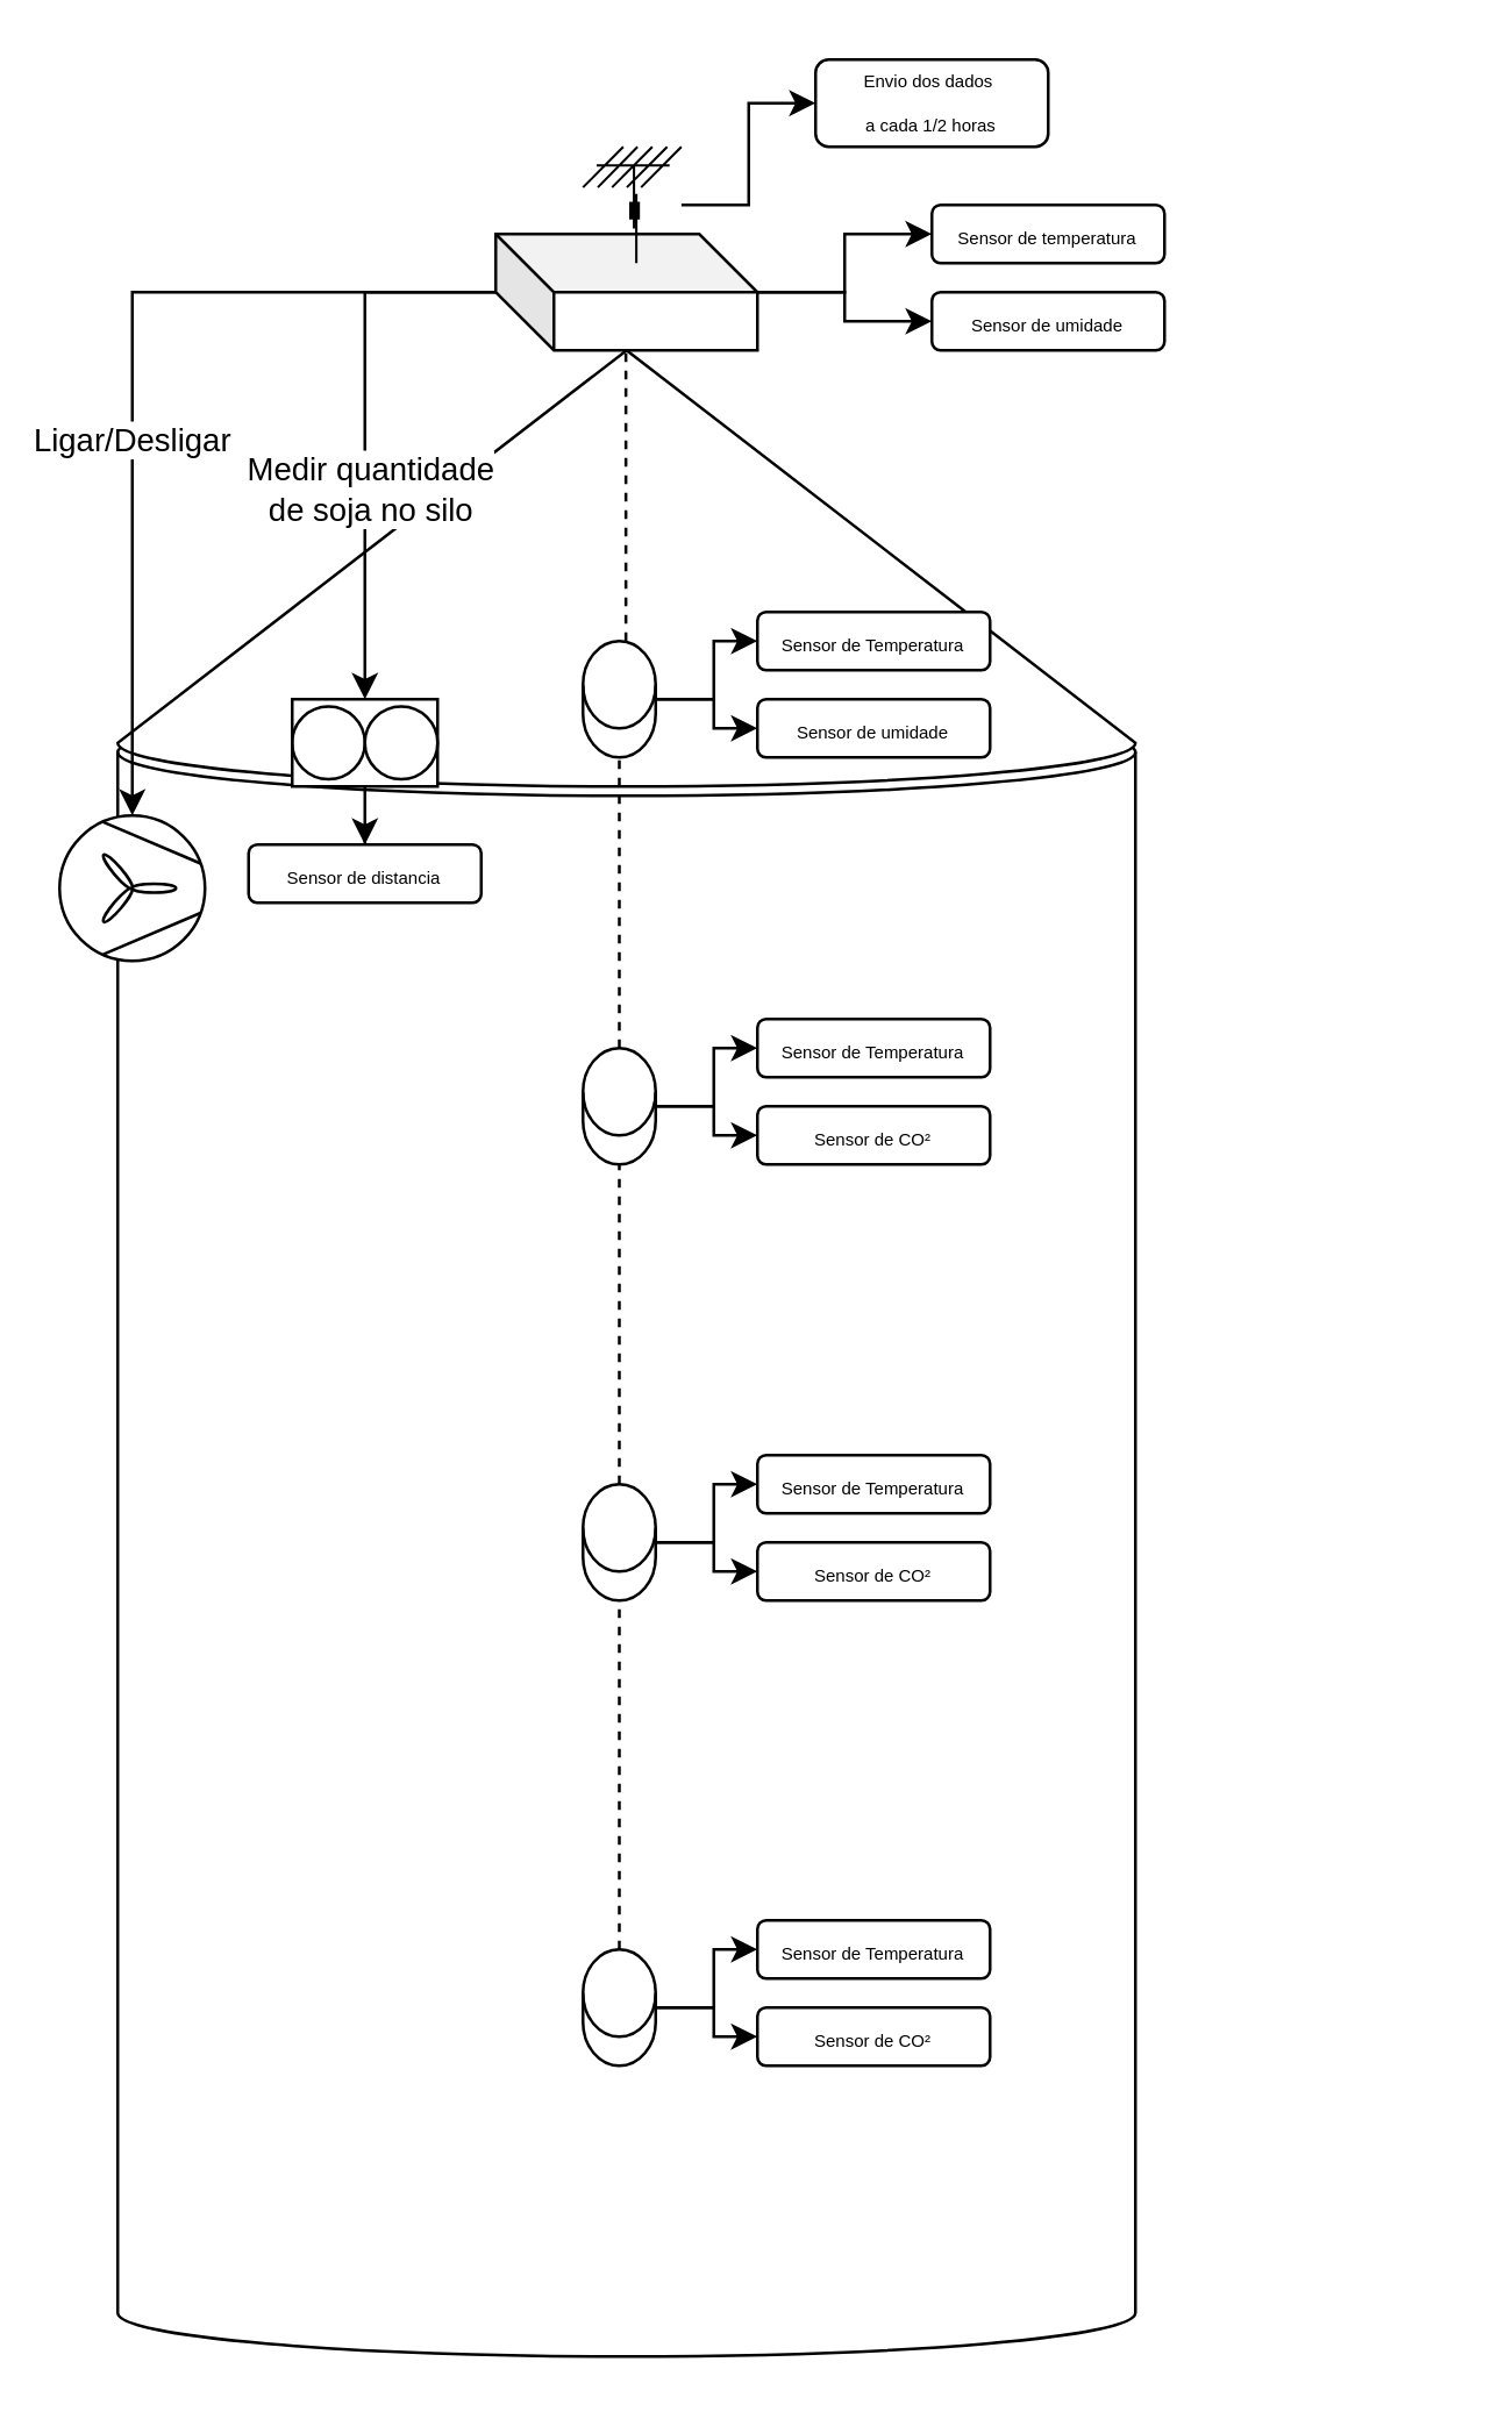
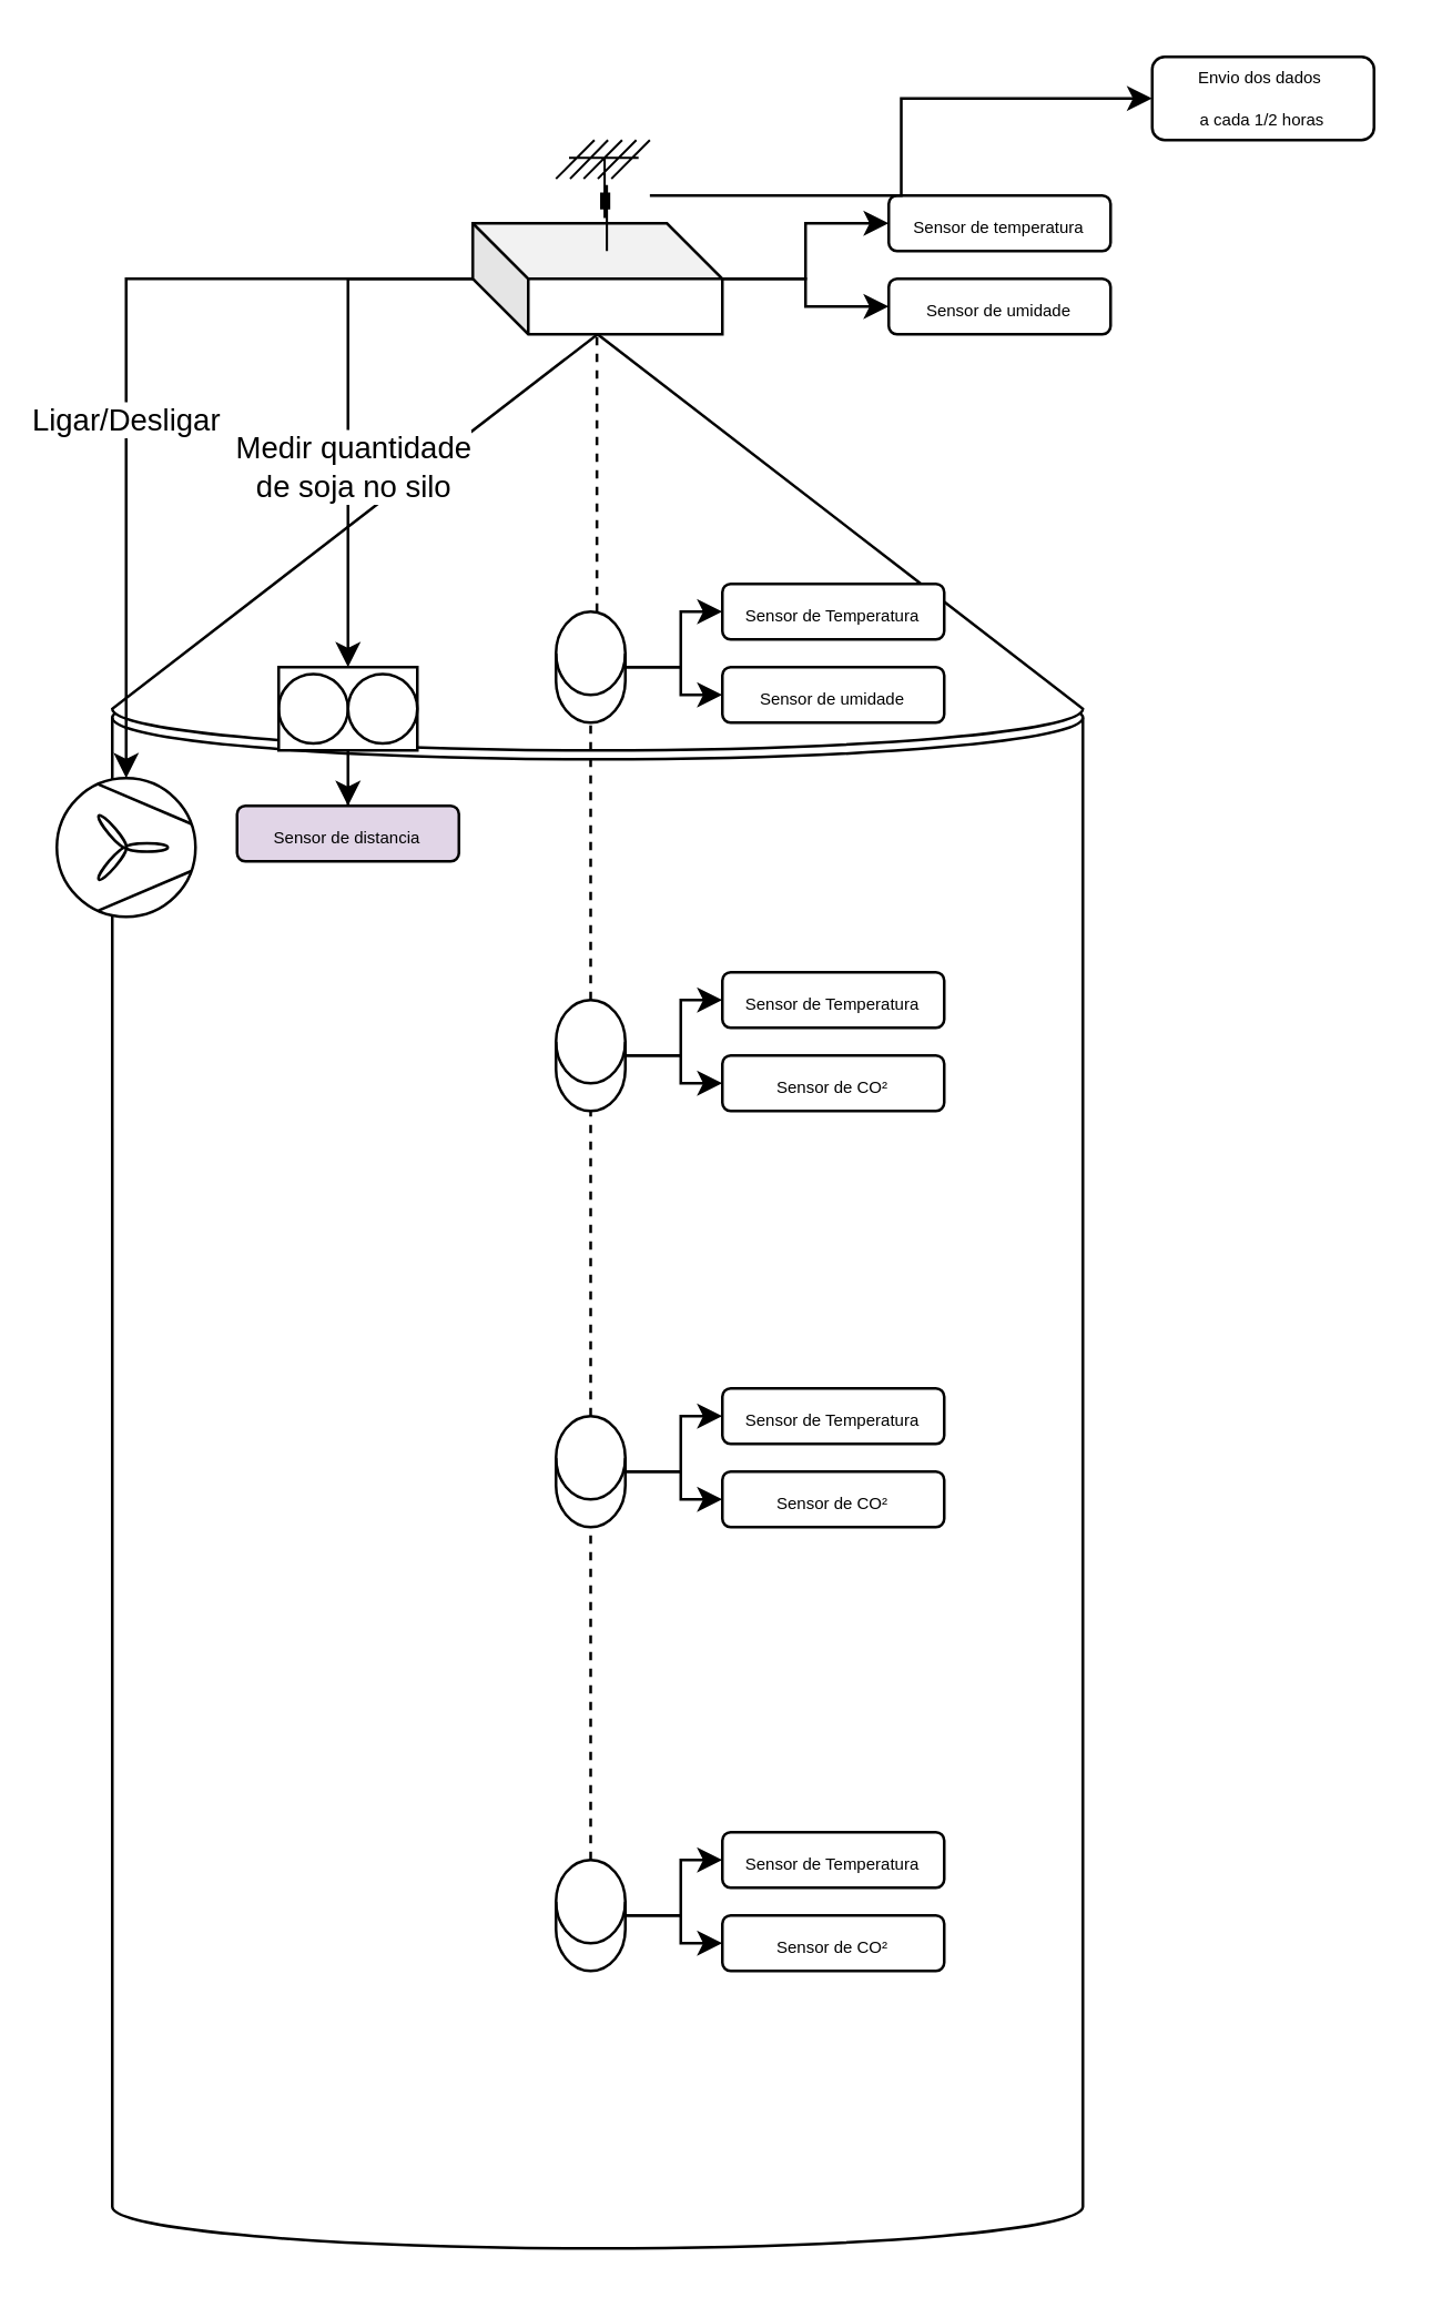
  <mxCell id="0" />
  <mxCell id="1" parent="0" />
  <mxCell id="2" value="" style="group" parent="1" vertex="1" connectable="0"><mxGeometry x="40" y="120" width="458" height="690" as="geometry" /></mxCell>
  <mxCell id="3" value="" style="shape=cylinder3;whiteSpace=wrap;html=1;boundedLbl=1;backgroundOutline=1;size=15;" parent="2" vertex="1"><mxGeometry y="123.214" width="350.0" height="566.786" as="geometry" /></mxCell>
  <mxCell id="4" value="" style="verticalLabelPosition=bottom;verticalAlign=top;html=1;shape=mxgraph.basic.cone2;dx=0.5;dy=0.9;" parent="2" vertex="1"><mxGeometry width="350" height="150" as="geometry" /></mxCell>
  <mxCell id="5" value="" style="group" parent="2" vertex="1" connectable="0"><mxGeometry x="160" y="230" width="140" height="50" as="geometry" /></mxCell>
  <mxCell id="6" style="edgeStyle=orthogonalEdgeStyle;rounded=0;orthogonalLoop=1;jettySize=auto;html=1;entryX=0;entryY=0.5;entryDx=0;entryDy=0;" parent="5" source="7" target="8" edge="1"><mxGeometry relative="1" as="geometry" /></mxCell>
  <mxCell id="7" value="" style="shape=cylinder3;whiteSpace=wrap;html=1;boundedLbl=1;backgroundOutline=1;size=15;" parent="5" vertex="1"><mxGeometry y="10" width="25" height="40" as="geometry" /></mxCell>
  <mxCell id="8" value="&lt;font style=&quot;font-size: 6px;&quot;&gt;Sensor de Temperatura&lt;/font&gt;" style="rounded=1;whiteSpace=wrap;html=1;" parent="5" vertex="1"><mxGeometry x="60" width="80" height="20" as="geometry" /></mxCell>
  <mxCell id="9" value="&lt;font style=&quot;font-size: 6px;&quot;&gt;Sensor de CO²&lt;/font&gt;" style="rounded=1;whiteSpace=wrap;html=1;" parent="5" vertex="1"><mxGeometry x="60" y="30" width="80" height="20" as="geometry" /></mxCell>
  <mxCell id="10" style="edgeStyle=orthogonalEdgeStyle;rounded=0;orthogonalLoop=1;jettySize=auto;html=1;" parent="5" source="7" target="9" edge="1"><mxGeometry relative="1" as="geometry"><mxPoint x="45" y="20" as="sourcePoint" /><mxPoint x="70" y="20" as="targetPoint" /></mxGeometry></mxCell>
  <mxCell id="11" value="" style="group" parent="2" vertex="1" connectable="0"><mxGeometry x="160" y="380" width="140" height="50" as="geometry" /></mxCell>
  <mxCell id="12" style="edgeStyle=orthogonalEdgeStyle;rounded=0;orthogonalLoop=1;jettySize=auto;html=1;entryX=0;entryY=0.5;entryDx=0;entryDy=0;" parent="11" source="13" target="14" edge="1"><mxGeometry relative="1" as="geometry" /></mxCell>
  <mxCell id="13" value="" style="shape=cylinder3;whiteSpace=wrap;html=1;boundedLbl=1;backgroundOutline=1;size=15;" parent="11" vertex="1"><mxGeometry y="10" width="25" height="40" as="geometry" /></mxCell>
  <mxCell id="14" value="&lt;font style=&quot;font-size: 6px;&quot;&gt;Sensor de Temperatura&lt;/font&gt;" style="rounded=1;whiteSpace=wrap;html=1;" parent="11" vertex="1"><mxGeometry x="60" width="80" height="20" as="geometry" /></mxCell>
  <mxCell id="15" value="&lt;font style=&quot;font-size: 6px;&quot;&gt;Sensor de CO²&lt;/font&gt;" style="rounded=1;whiteSpace=wrap;html=1;" parent="11" vertex="1"><mxGeometry x="60" y="30" width="80" height="20" as="geometry" /></mxCell>
  <mxCell id="16" style="edgeStyle=orthogonalEdgeStyle;rounded=0;orthogonalLoop=1;jettySize=auto;html=1;" parent="11" source="13" target="15" edge="1"><mxGeometry relative="1" as="geometry"><mxPoint x="45" y="20" as="sourcePoint" /><mxPoint x="70" y="20" as="targetPoint" /></mxGeometry></mxCell>
  <mxCell id="17" value="" style="endArrow=none;dashed=1;html=1;rounded=0;" parent="2" source="13" target="7" edge="1"><mxGeometry width="50" height="50" relative="1" as="geometry"><mxPoint x="183" y="250" as="sourcePoint" /><mxPoint x="185.522" y="17" as="targetPoint" /></mxGeometry></mxCell>
  <mxCell id="18" value="" style="group" parent="2" vertex="1" connectable="0"><mxGeometry x="160" y="540" width="140" height="50" as="geometry" /></mxCell>
  <mxCell id="19" style="edgeStyle=orthogonalEdgeStyle;rounded=0;orthogonalLoop=1;jettySize=auto;html=1;entryX=0;entryY=0.5;entryDx=0;entryDy=0;" parent="18" source="20" target="21" edge="1"><mxGeometry relative="1" as="geometry" /></mxCell>
  <mxCell id="20" value="" style="shape=cylinder3;whiteSpace=wrap;html=1;boundedLbl=1;backgroundOutline=1;size=15;" parent="18" vertex="1"><mxGeometry y="10" width="25" height="40" as="geometry" /></mxCell>
  <mxCell id="21" value="&lt;font style=&quot;font-size: 6px;&quot;&gt;Sensor de Temperatura&lt;/font&gt;" style="rounded=1;whiteSpace=wrap;html=1;" parent="18" vertex="1"><mxGeometry x="60" width="80" height="20" as="geometry" /></mxCell>
  <mxCell id="22" value="&lt;font style=&quot;font-size: 6px;&quot;&gt;Sensor de CO²&lt;/font&gt;" style="rounded=1;whiteSpace=wrap;html=1;" parent="18" vertex="1"><mxGeometry x="60" y="30" width="80" height="20" as="geometry" /></mxCell>
  <mxCell id="23" style="edgeStyle=orthogonalEdgeStyle;rounded=0;orthogonalLoop=1;jettySize=auto;html=1;" parent="18" source="20" target="22" edge="1"><mxGeometry relative="1" as="geometry"><mxPoint x="45" y="20" as="sourcePoint" /><mxPoint x="70" y="20" as="targetPoint" /></mxGeometry></mxCell>
  <mxCell id="24" value="" style="endArrow=none;dashed=1;html=1;rounded=0;entryX=0.5;entryY=1;entryDx=0;entryDy=0;entryPerimeter=0;" parent="2" source="20" target="13" edge="1"><mxGeometry width="50" height="50" relative="1" as="geometry"><mxPoint x="183" y="410" as="sourcePoint" /><mxPoint x="181.25" y="430" as="targetPoint" /></mxGeometry></mxCell>
  <mxCell id="25" value="" style="verticalLabelPosition=bottom;outlineConnect=0;align=center;dashed=0;html=1;verticalAlign=top;shape=mxgraph.pid2misc.fan;fanType=common" parent="2" vertex="1"><mxGeometry x="-20" y="160" width="50" height="50" as="geometry" /></mxCell>
  <mxCell id="26" style="edgeStyle=orthogonalEdgeStyle;rounded=0;orthogonalLoop=1;jettySize=auto;html=1;" parent="2" source="27" target="28" edge="1"><mxGeometry relative="1" as="geometry" /></mxCell>
  <mxCell id="27" value="" style="verticalLabelPosition=bottom;align=center;outlineConnect=0;dashed=0;html=1;verticalAlign=top;shape=mxgraph.pid.flow_sensors.positive_displacement;" parent="2" vertex="1"><mxGeometry x="60" y="120" width="50" height="30" as="geometry" /></mxCell>
- <mxCell id="28" value="&lt;font style=&quot;font-size: 6px;&quot;&gt;Sensor de distancia&lt;/font&gt;" style="rounded=1;whiteSpace=wrap;html=1;" parent="2" vertex="1"><mxGeometry x="45" y="170" width="80" height="20" as="geometry" /></mxCell>
+ <mxCell id="28" value="&lt;font style=&quot;font-size: 6px;&quot;&gt;Sensor de distancia&lt;/font&gt;" style="rounded=1;whiteSpace=wrap;html=1;fillColor=#e1d5e7;" parent="2" vertex="1"><mxGeometry x="45" y="170" width="80" height="20" as="geometry" /></mxCell>
  <mxCell id="29" value="" style="group" parent="2" vertex="1" connectable="0"><mxGeometry x="160" y="90" width="140" height="50" as="geometry" /></mxCell>
  <mxCell id="30" style="edgeStyle=orthogonalEdgeStyle;rounded=0;orthogonalLoop=1;jettySize=auto;html=1;entryX=0;entryY=0.5;entryDx=0;entryDy=0;" parent="29" source="31" target="32" edge="1"><mxGeometry relative="1" as="geometry" /></mxCell>
  <mxCell id="31" value="" style="shape=cylinder3;whiteSpace=wrap;html=1;boundedLbl=1;backgroundOutline=1;size=15;" parent="29" vertex="1"><mxGeometry y="10" width="25" height="40" as="geometry" /></mxCell>
  <mxCell id="32" value="&lt;font style=&quot;font-size: 6px;&quot;&gt;Sensor de Temperatura&lt;/font&gt;" style="rounded=1;whiteSpace=wrap;html=1;" parent="29" vertex="1"><mxGeometry x="60" width="80" height="20" as="geometry" /></mxCell>
  <mxCell id="33" value="&lt;font style=&quot;font-size: 6px;&quot;&gt;Sensor de umidade&lt;/font&gt;" style="rounded=1;whiteSpace=wrap;html=1;" parent="29" vertex="1"><mxGeometry x="60" y="30" width="80" height="20" as="geometry" /></mxCell>
  <mxCell id="34" style="edgeStyle=orthogonalEdgeStyle;rounded=0;orthogonalLoop=1;jettySize=auto;html=1;" parent="29" source="31" target="33" edge="1"><mxGeometry relative="1" as="geometry"><mxPoint x="45" y="20" as="sourcePoint" /><mxPoint x="70" y="20" as="targetPoint" /></mxGeometry></mxCell>
  <mxCell id="35" value="" style="endArrow=none;dashed=1;html=1;rounded=0;entryX=0.5;entryY=1;entryDx=0;entryDy=0;entryPerimeter=0;" parent="2" source="7" target="31" edge="1"><mxGeometry width="50" height="50" relative="1" as="geometry"><mxPoint x="180" y="650.2" as="sourcePoint" /><mxPoint x="175.522" y="7" as="targetPoint" /></mxGeometry></mxCell>
  <mxCell id="36" value="" style="endArrow=none;dashed=1;html=1;rounded=0;entryX=0.5;entryY=1;entryDx=0;entryDy=0;entryPerimeter=0;" parent="2" edge="1"><mxGeometry width="50" height="50" relative="1" as="geometry"><mxPoint x="174.76" y="100" as="sourcePoint" /><mxPoint x="174.76" as="targetPoint" /></mxGeometry></mxCell>
  <mxCell id="37" value="" style="group" parent="1" vertex="1" connectable="0"><mxGeometry x="170" y="70" width="230" height="50" as="geometry" /></mxCell>
  <mxCell id="38" style="edgeStyle=orthogonalEdgeStyle;rounded=0;orthogonalLoop=1;jettySize=auto;html=1;entryX=0;entryY=0.5;entryDx=0;entryDy=0;" parent="37" source="39" target="40" edge="1"><mxGeometry relative="1" as="geometry"><mxPoint x="160" y="10" as="targetPoint" /></mxGeometry></mxCell>
  <mxCell id="39" value="" style="shape=cube;whiteSpace=wrap;html=1;boundedLbl=1;backgroundOutline=1;darkOpacity=0.05;darkOpacity2=0.1;" parent="37" vertex="1"><mxGeometry y="10" width="90" height="40" as="geometry" /></mxCell>
  <mxCell id="40" value="&lt;font style=&quot;font-size: 6px;&quot;&gt;Sensor de temperatura&lt;/font&gt;" style="rounded=1;whiteSpace=wrap;html=1;" parent="37" vertex="1"><mxGeometry x="150" width="80" height="20" as="geometry" /></mxCell>
  <mxCell id="41" value="&lt;font style=&quot;font-size: 6px;&quot;&gt;Sensor de umidade&lt;/font&gt;" style="rounded=1;whiteSpace=wrap;html=1;" parent="37" vertex="1"><mxGeometry x="150" y="30" width="80" height="20" as="geometry" /></mxCell>
  <mxCell id="42" style="edgeStyle=orthogonalEdgeStyle;rounded=0;orthogonalLoop=1;jettySize=auto;html=1;exitX=0;exitY=0;exitDx=90;exitDy=20;exitPerimeter=0;" parent="37" source="39" target="41" edge="1"><mxGeometry relative="1" as="geometry"><mxPoint x="160" y="20" as="targetPoint" /><mxPoint x="100" y="40" as="sourcePoint" /></mxGeometry></mxCell>
  <mxCell id="43" style="edgeStyle=orthogonalEdgeStyle;rounded=0;orthogonalLoop=1;jettySize=auto;html=1;" parent="1" source="39" target="25" edge="1"><mxGeometry relative="1" as="geometry" /></mxCell>
  <mxCell id="44" value="Ligar/Desligar" style="edgeLabel;html=1;align=center;verticalAlign=middle;resizable=0;points=[];" parent="43" vertex="1" connectable="0"><mxGeometry x="0.15" y="-1" relative="1" as="geometry"><mxPoint as="offset" /></mxGeometry></mxCell>
  <mxCell id="45" value="" style="edgeStyle=orthogonalEdgeStyle;rounded=0;orthogonalLoop=1;jettySize=auto;html=1;entryX=0;entryY=0.5;entryDx=0;entryDy=0;" parent="1" source="46" target="47" edge="1"><mxGeometry relative="1" as="geometry"><mxPoint x="216.897" y="-20" as="targetPoint" /></mxGeometry></mxCell>
  <mxCell id="46" value="" style="shape=mxgraph.cisco.wireless.antenna;html=1;pointerEvents=1;dashed=0;fillColor=#036897;strokeColor=#ffffff;strokeWidth=2;verticalLabelPosition=bottom;verticalAlign=top;align=center;outlineConnect=0;" parent="1" vertex="1"><mxGeometry x="200" y="50" width="33.85" height="40" as="geometry" /></mxCell>
- <mxCell id="47" value="&lt;font style=&quot;font-size: 6px;&quot;&gt;Envio dos dados&amp;nbsp;&lt;/font&gt;&lt;div&gt;&lt;font style=&quot;font-size: 6px;&quot;&gt;a cada 1/2 horas&lt;/font&gt;&lt;/div&gt;" style="rounded=1;whiteSpace=wrap;html=1;spacingTop=-5;" parent="1" vertex="1"><mxGeometry x="280" y="20" width="80" height="30" as="geometry" /></mxCell>
+ <mxCell id="47" value="&lt;font style=&quot;font-size: 6px;&quot;&gt;Envio dos dados&amp;nbsp;&lt;/font&gt;&lt;div&gt;&lt;font style=&quot;font-size: 6px;&quot;&gt;a cada 1/2 horas&lt;/font&gt;&lt;/div&gt;" style="rounded=1;whiteSpace=wrap;html=1;spacingTop=-5;" parent="1" vertex="1"><mxGeometry x="415" y="20" width="80" height="30" as="geometry" /></mxCell>
  <mxCell id="48" style="edgeStyle=orthogonalEdgeStyle;rounded=0;orthogonalLoop=1;jettySize=auto;html=1;" parent="1" source="39" target="27" edge="1"><mxGeometry relative="1" as="geometry" /></mxCell>
  <mxCell id="49" value="Medir quantidade&lt;div&gt;de soja no silo&lt;/div&gt;" style="edgeLabel;html=1;align=center;verticalAlign=middle;resizable=0;points=[];" parent="48" vertex="1" connectable="0"><mxGeometry x="0.215" y="1" relative="1" as="geometry"><mxPoint as="offset" /></mxGeometry></mxCell>
